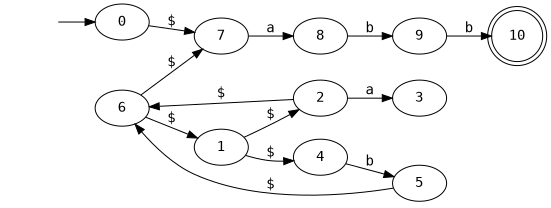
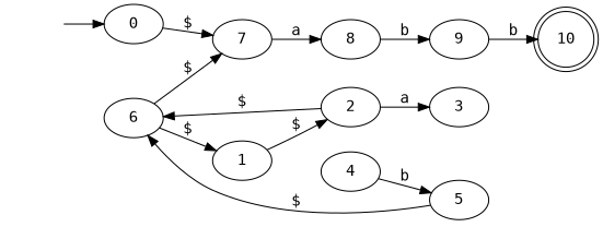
  digraph {
    fontname="DejaVu Sans Mono"
    rankdir=LR
    node [fontname="DejaVu Sans Mono"]
    edge [fontname="DejaVu Sans Mono" weight="$"]
    "" [shape=none]
    0
    7
    10 [shape=doublecircle]
    1
    2
    4
    8
    3
    6
    5
    9
    "" -> 0 [weight=""]
    0 -> 7 [label="$"]
    7 -> 8 [label=a weight=a]
    1 -> 2 [label="$"]
-   1 -> 4 [label="$"]
    2 -> 3 [label=a weight=a]
    2 -> 6 [label="$"]
    4 -> 5 [label=b weight=b]
    8 -> 9 [label=b weight=b]
    6 -> 7 [label="$"]
    6 -> 1 [label="$"]
    5 -> 6 [label="$"]
    9 -> 10 [label=b weight=b]
  }
